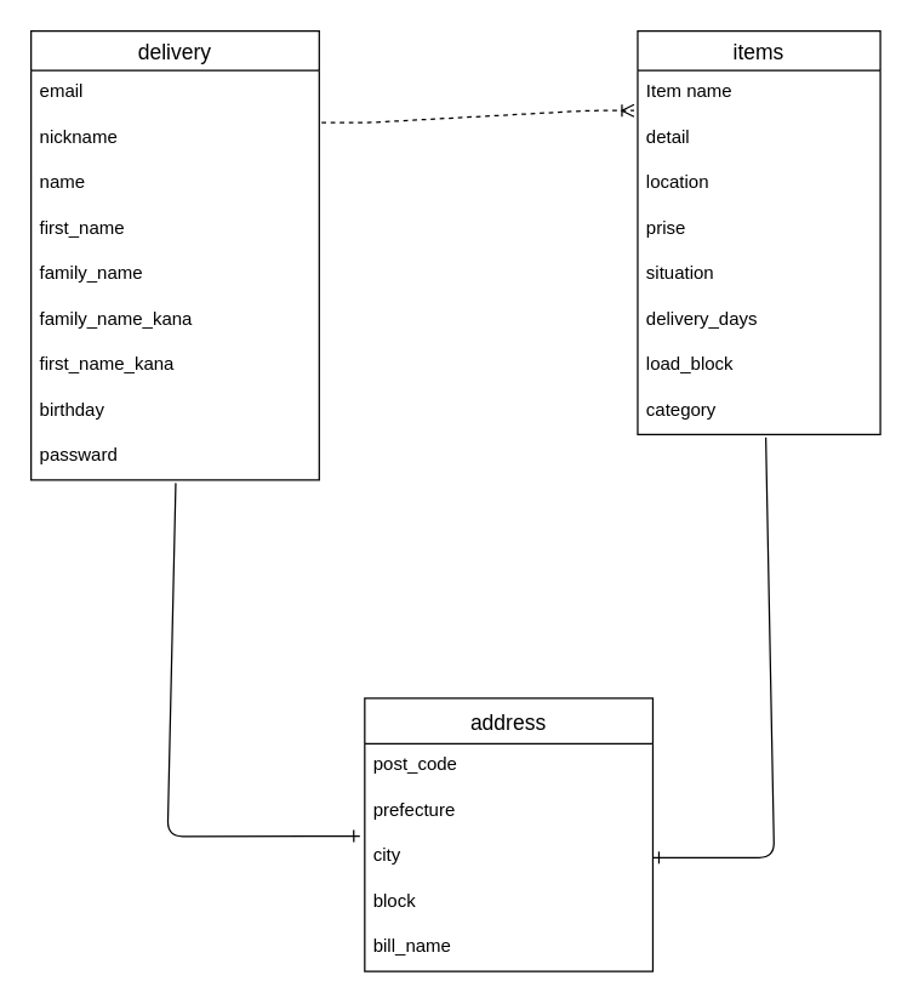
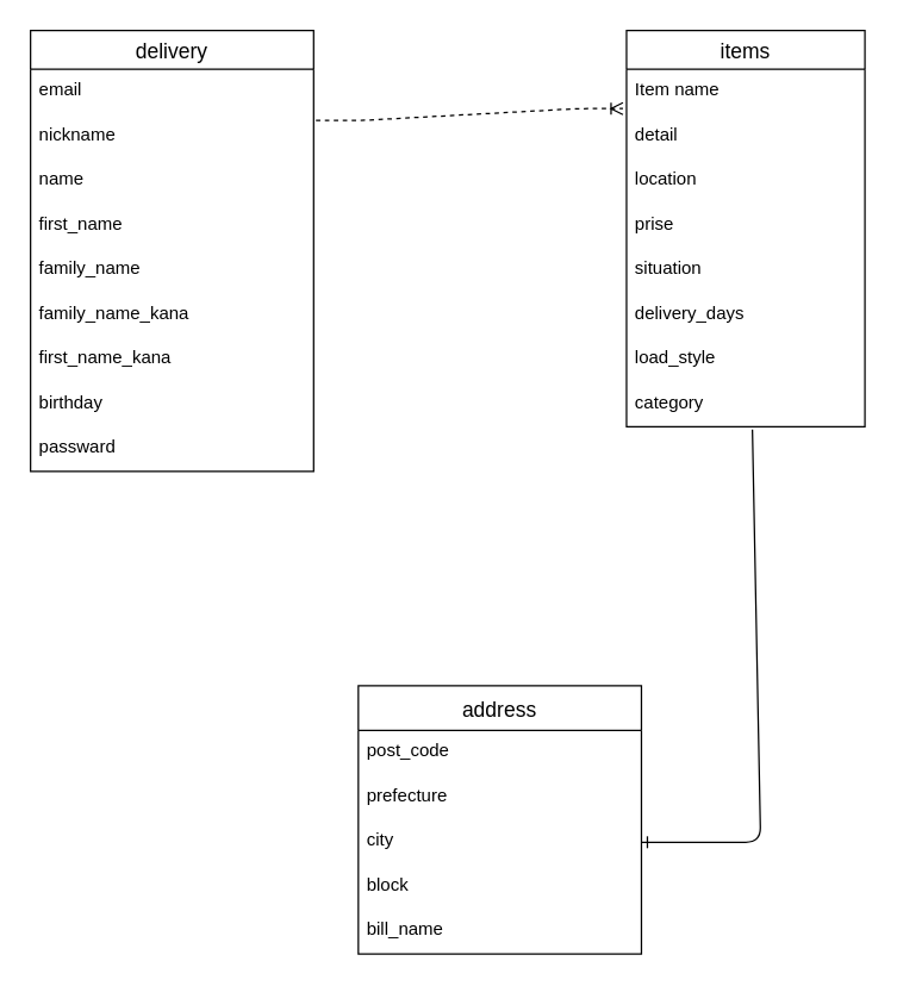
  <mxCell id="0" />
  <mxCell id="1" parent="0" />
  <mxCell id="2" value="delivery" style="swimlane;fontStyle=0;childLayout=stackLayout;horizontal=1;startSize=26;horizontalStack=0;resizeParent=1;resizeParentMax=0;resizeLast=0;collapsible=1;marginBottom=0;align=center;fontSize=14;rounded=0;" vertex="1" parent="1"><mxGeometry x="20" y="20" width="190" height="296" as="geometry" /></mxCell>
  <mxCell id="3" value="email" style="text;strokeColor=none;fillColor=none;spacingLeft=4;spacingRight=4;overflow=hidden;rotatable=0;points=[[0,0.5],[1,0.5]];portConstraint=eastwest;fontSize=12;rounded=0;" vertex="1" parent="2"><mxGeometry y="26" width="190" height="30" as="geometry" /></mxCell>
  <mxCell id="4" value="nickname" style="text;strokeColor=none;fillColor=none;spacingLeft=4;spacingRight=4;overflow=hidden;rotatable=0;points=[[0,0.5],[1,0.5]];portConstraint=eastwest;fontSize=12;rounded=0;" vertex="1" parent="2"><mxGeometry y="56" width="190" height="30" as="geometry" /></mxCell>
  <mxCell id="5" value="name" style="text;strokeColor=none;fillColor=none;spacingLeft=4;spacingRight=4;overflow=hidden;rotatable=0;points=[[0,0.5],[1,0.5]];portConstraint=eastwest;fontSize=12;glass=0;" vertex="1" parent="2"><mxGeometry y="86" width="190" height="30" as="geometry" /></mxCell>
  <mxCell id="6" value="first_name" style="text;strokeColor=none;fillColor=none;spacingLeft=4;spacingRight=4;overflow=hidden;rotatable=0;points=[[0,0.5],[1,0.5]];portConstraint=eastwest;fontSize=12;glass=0;" vertex="1" parent="2"><mxGeometry y="116" width="190" height="30" as="geometry" /></mxCell>
  <mxCell id="7" value="family_name" style="text;strokeColor=none;fillColor=none;spacingLeft=4;spacingRight=4;overflow=hidden;rotatable=0;points=[[0,0.5],[1,0.5]];portConstraint=eastwest;fontSize=12;glass=0;" vertex="1" parent="2"><mxGeometry y="146" width="190" height="30" as="geometry" /></mxCell>
  <mxCell id="8" value="family_name_kana" style="text;strokeColor=none;fillColor=none;spacingLeft=4;spacingRight=4;overflow=hidden;rotatable=0;points=[[0,0.5],[1,0.5]];portConstraint=eastwest;fontSize=12;glass=0;" vertex="1" parent="2"><mxGeometry y="176" width="190" height="30" as="geometry" /></mxCell>
  <mxCell id="9" value="first_name_kana" style="text;strokeColor=none;fillColor=none;spacingLeft=4;spacingRight=4;overflow=hidden;rotatable=0;points=[[0,0.5],[1,0.5]];portConstraint=eastwest;fontSize=12;glass=0;" vertex="1" parent="2"><mxGeometry y="206" width="190" height="30" as="geometry" /></mxCell>
  <mxCell id="10" value="birthday" style="text;strokeColor=none;fillColor=none;spacingLeft=4;spacingRight=4;overflow=hidden;rotatable=0;points=[[0,0.5],[1,0.5]];portConstraint=eastwest;fontSize=12;glass=0;" vertex="1" parent="2"><mxGeometry y="236" width="190" height="30" as="geometry" /></mxCell>
  <mxCell id="11" value="passward" style="text;strokeColor=none;fillColor=none;spacingLeft=4;spacingRight=4;overflow=hidden;rotatable=0;points=[[0,0.5],[1,0.5]];portConstraint=eastwest;fontSize=12;glass=0;" vertex="1" parent="2"><mxGeometry y="266" width="190" height="30" as="geometry" /></mxCell>
  <mxCell id="12" value="items" style="swimlane;fontStyle=0;childLayout=stackLayout;horizontal=1;startSize=26;horizontalStack=0;resizeParent=1;resizeParentMax=0;resizeLast=0;collapsible=1;marginBottom=0;align=center;fontSize=14;rounded=0;" vertex="1" parent="1"><mxGeometry x="420" y="20" width="160" height="266" as="geometry" /></mxCell>
  <mxCell id="13" value="Item name" style="text;strokeColor=none;fillColor=none;spacingLeft=4;spacingRight=4;overflow=hidden;rotatable=0;points=[[0,0.5],[1,0.5]];portConstraint=eastwest;fontSize=12;rounded=0;" vertex="1" parent="12"><mxGeometry y="26" width="160" height="30" as="geometry" /></mxCell>
  <mxCell id="14" value="detail" style="text;strokeColor=none;fillColor=none;spacingLeft=4;spacingRight=4;overflow=hidden;rotatable=0;points=[[0,0.5],[1,0.5]];portConstraint=eastwest;fontSize=12;glass=0;" vertex="1" parent="12"><mxGeometry y="56" width="160" height="30" as="geometry" /></mxCell>
  <mxCell id="15" value="location" style="text;strokeColor=none;fillColor=none;spacingLeft=4;spacingRight=4;overflow=hidden;rotatable=0;points=[[0,0.5],[1,0.5]];portConstraint=eastwest;fontSize=12;glass=0;" vertex="1" parent="12"><mxGeometry y="86" width="160" height="30" as="geometry" /></mxCell>
  <mxCell id="16" value="prise" style="text;strokeColor=none;fillColor=none;spacingLeft=4;spacingRight=4;overflow=hidden;rotatable=0;points=[[0,0.5],[1,0.5]];portConstraint=eastwest;fontSize=12;glass=0;" vertex="1" parent="12"><mxGeometry y="116" width="160" height="30" as="geometry" /></mxCell>
  <mxCell id="17" value="situation" style="text;strokeColor=none;fillColor=none;spacingLeft=4;spacingRight=4;overflow=hidden;rotatable=0;points=[[0,0.5],[1,0.5]];portConstraint=eastwest;fontSize=12;glass=0;" vertex="1" parent="12"><mxGeometry y="146" width="160" height="30" as="geometry" /></mxCell>
  <mxCell id="18" value="delivery_days" style="text;strokeColor=none;fillColor=none;spacingLeft=4;spacingRight=4;overflow=hidden;rotatable=0;points=[[0,0.5],[1,0.5]];portConstraint=eastwest;fontSize=12;glass=0;" vertex="1" parent="12"><mxGeometry y="176" width="160" height="30" as="geometry" /></mxCell>
- <mxCell id="19" value="load_block" style="text;strokeColor=none;fillColor=none;spacingLeft=4;spacingRight=4;overflow=hidden;rotatable=0;points=[[0,0.5],[1,0.5]];portConstraint=eastwest;fontSize=12;glass=0;" vertex="1" parent="12"><mxGeometry y="206" width="160" height="30" as="geometry" /></mxCell>
+ <mxCell id="19" value="load_style" style="text;strokeColor=none;fillColor=none;spacingLeft=4;spacingRight=4;overflow=hidden;rotatable=0;points=[[0,0.5],[1,0.5]];portConstraint=eastwest;fontSize=12;glass=0;" vertex="1" parent="12"><mxGeometry y="206" width="160" height="30" as="geometry" /></mxCell>
  <mxCell id="20" value="category" style="text;strokeColor=none;fillColor=none;spacingLeft=4;spacingRight=4;overflow=hidden;rotatable=0;points=[[0,0.5],[1,0.5]];portConstraint=eastwest;fontSize=12;glass=0;" vertex="1" parent="12"><mxGeometry y="236" width="160" height="30" as="geometry" /></mxCell>
  <mxCell id="21" value="address" style="swimlane;fontStyle=0;childLayout=stackLayout;horizontal=1;startSize=30;horizontalStack=0;resizeParent=1;resizeParentMax=0;resizeLast=0;collapsible=1;marginBottom=0;align=center;fontSize=14;rounded=0;glass=0;" vertex="1" parent="1"><mxGeometry x="240" y="460" width="190" height="180" as="geometry" /></mxCell>
  <mxCell id="22" value="post_code" style="text;strokeColor=none;fillColor=none;spacingLeft=4;spacingRight=4;overflow=hidden;rotatable=0;points=[[0,0.5],[1,0.5]];portConstraint=eastwest;fontSize=12;rounded=0;" vertex="1" parent="21"><mxGeometry y="30" width="190" height="30" as="geometry" /></mxCell>
  <mxCell id="23" value="prefecture" style="text;strokeColor=none;fillColor=none;spacingLeft=4;spacingRight=4;overflow=hidden;rotatable=0;points=[[0,0.5],[1,0.5]];portConstraint=eastwest;fontSize=12;rounded=0;" vertex="1" parent="21"><mxGeometry y="60" width="190" height="30" as="geometry" /></mxCell>
  <mxCell id="24" value="city" style="text;strokeColor=none;fillColor=none;spacingLeft=4;spacingRight=4;overflow=hidden;rotatable=0;points=[[0,0.5],[1,0.5]];portConstraint=eastwest;fontSize=12;rounded=0;" vertex="1" parent="21"><mxGeometry y="90" width="190" height="30" as="geometry" /></mxCell>
  <mxCell id="25" value="block" style="text;strokeColor=none;fillColor=none;spacingLeft=4;spacingRight=4;overflow=hidden;rotatable=0;points=[[0,0.5],[1,0.5]];portConstraint=eastwest;fontSize=12;glass=0;" vertex="1" parent="21"><mxGeometry y="120" width="190" height="30" as="geometry" /></mxCell>
  <mxCell id="26" value="bill_name" style="text;strokeColor=none;fillColor=none;spacingLeft=4;spacingRight=4;overflow=hidden;rotatable=0;points=[[0,0.5],[1,0.5]];portConstraint=eastwest;fontSize=12;glass=0;" vertex="1" parent="21"><mxGeometry y="150" width="190" height="30" as="geometry" /></mxCell>
  <mxCell id="27" value="" style="edgeStyle=entityRelationEdgeStyle;fontSize=12;html=1;endArrow=ERoneToMany;entryX=-0.015;entryY=0.881;entryDx=0;entryDy=0;exitX=1.008;exitY=0.147;exitDx=0;exitDy=0;exitPerimeter=0;entryPerimeter=0;dashed=1;" edge="1" parent="1" source="4" target="13"><mxGeometry width="100" height="100" relative="1" as="geometry"><mxPoint x="210" y="100" as="sourcePoint" /><mxPoint x="310" y="0" as="targetPoint" /></mxGeometry></mxCell>
- <mxCell id="28" value="" style="fontSize=12;html=1;endArrow=ERone;endFill=1;entryX=-0.017;entryY=0.027;entryDx=0;entryDy=0;exitX=0.502;exitY=1.067;exitDx=0;exitDy=0;exitPerimeter=0;entryPerimeter=0;" edge="1" parent="1" source="11" target="24"><mxGeometry width="100" height="100" relative="1" as="geometry"><mxPoint x="115" y="230" as="sourcePoint" /><mxPoint x="130" y="310" as="targetPoint" /><Array as="points"><mxPoint x="110" y="551" /></Array></mxGeometry></mxCell>
  <mxCell id="29" value="" style="fontSize=12;html=1;endArrow=ERone;endFill=1;elbow=vertical;exitX=0.528;exitY=1.067;exitDx=0;exitDy=0;exitPerimeter=0;entryX=1;entryY=0.5;entryDx=0;entryDy=0;" edge="1" parent="1" source="20" target="24"><mxGeometry width="100" height="100" relative="1" as="geometry"><mxPoint x="470" y="560" as="sourcePoint" /><mxPoint x="570" y="460" as="targetPoint" /><Array as="points"><mxPoint x="510" y="565" /></Array></mxGeometry></mxCell>
